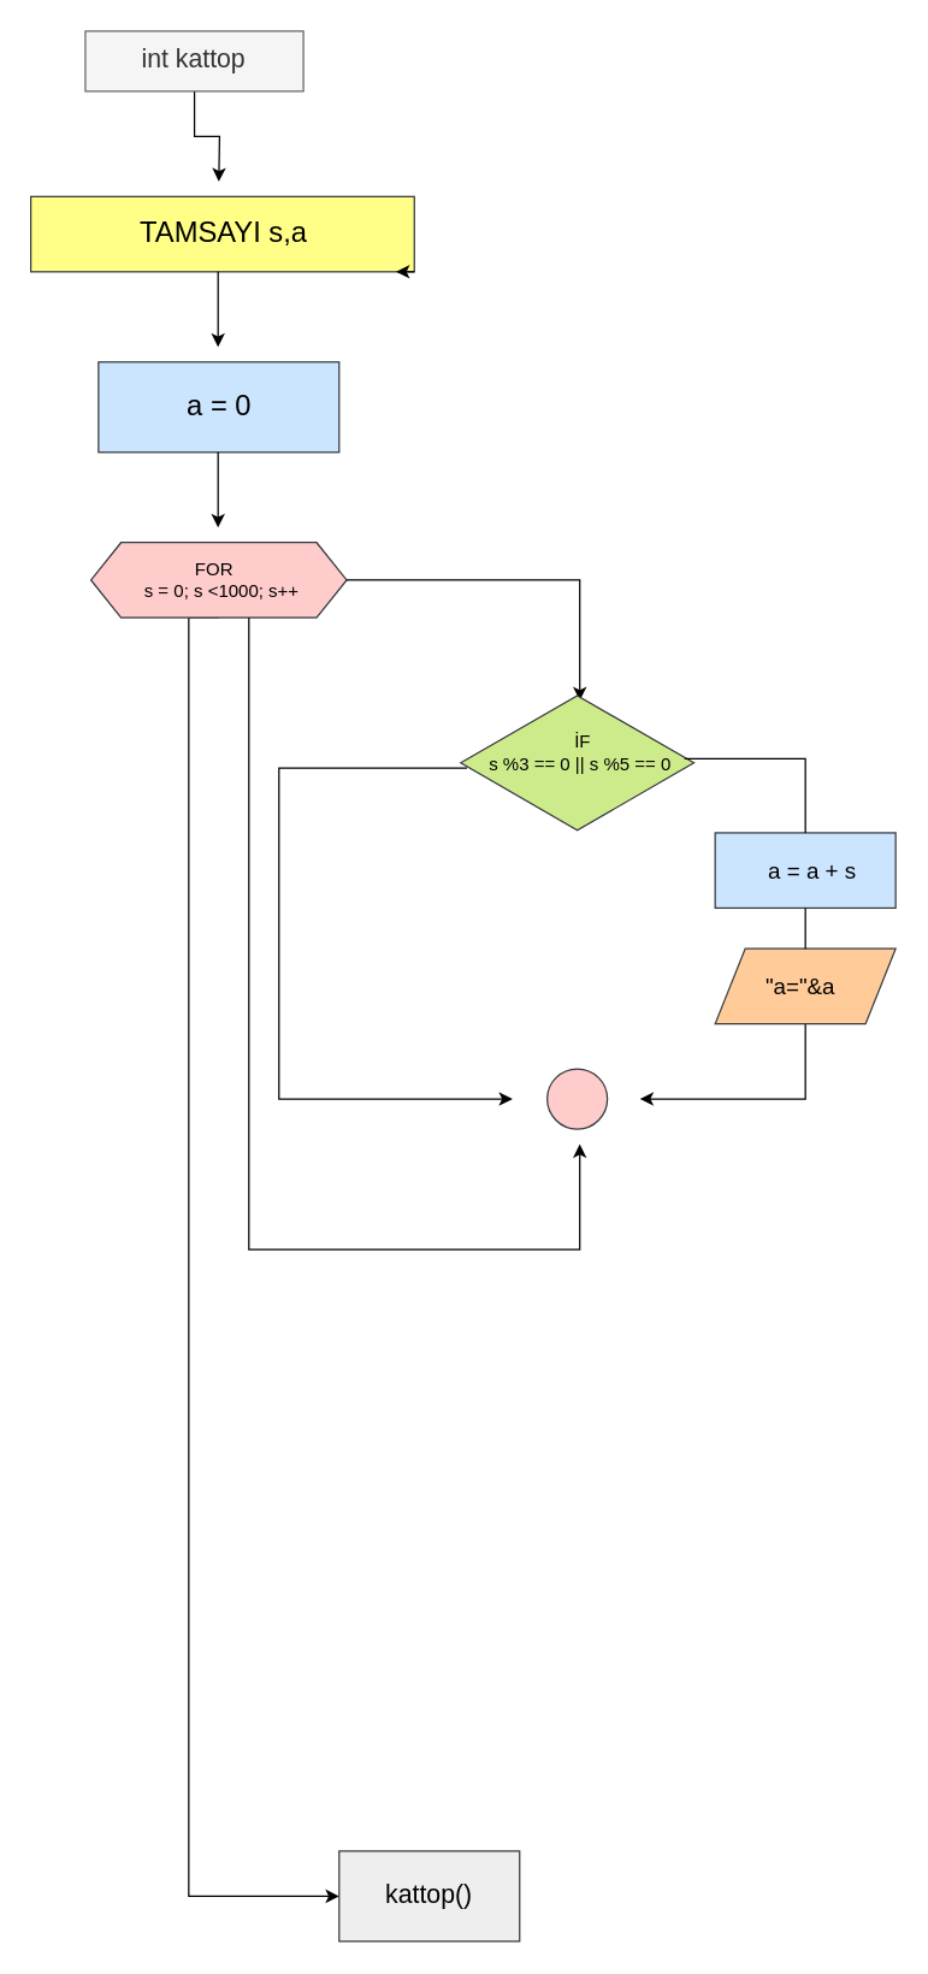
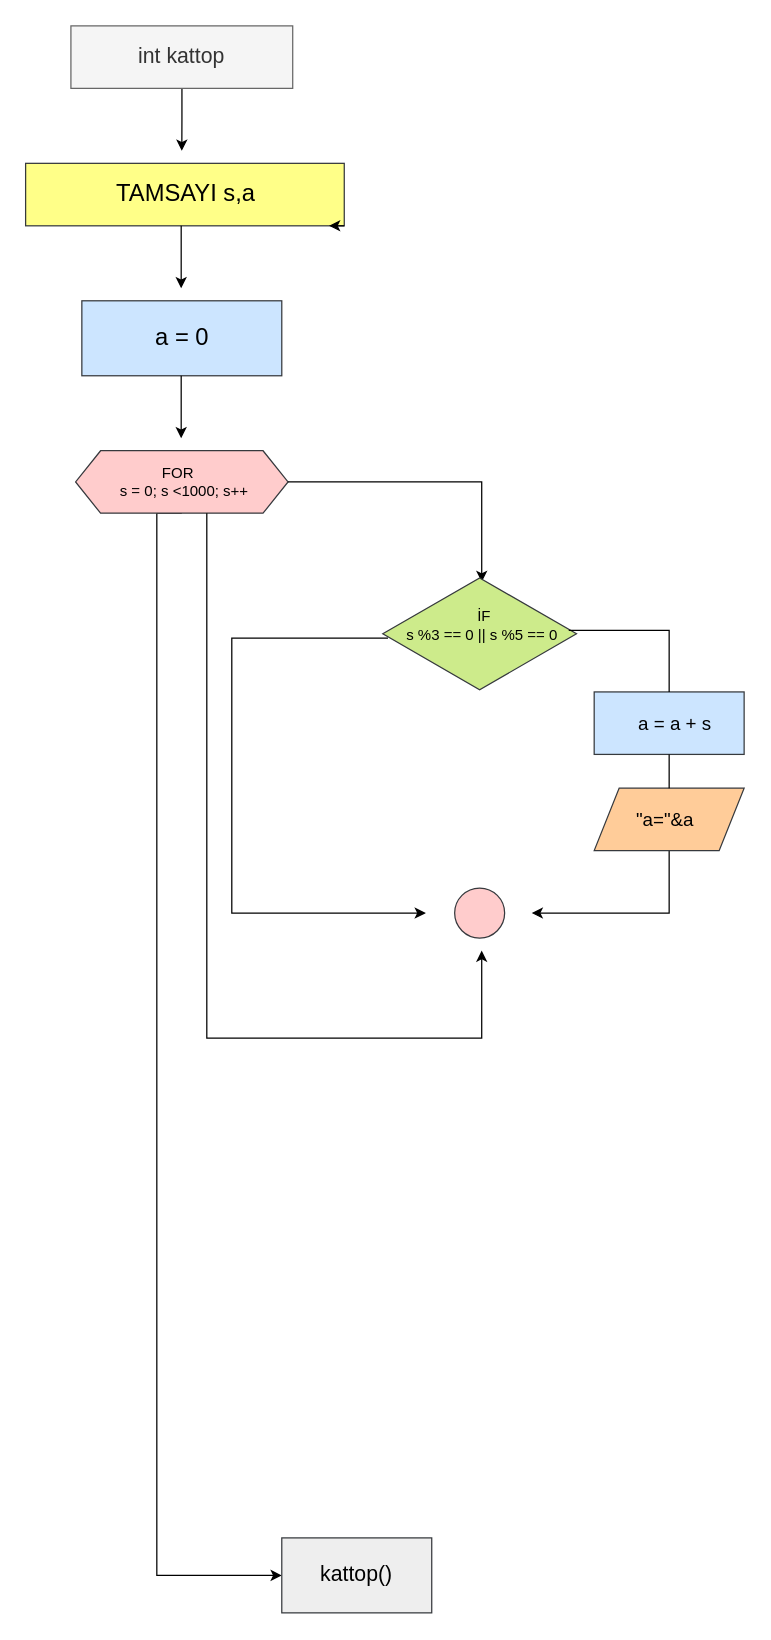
  <mxCell id="0" />
  <mxCell id="1" parent="0" />
  <mxCell id="2" value="" style="rounded=0;whiteSpace=wrap;html=1;fillColor=#ffff88;strokeColor=#36393d;" parent="1" vertex="1"><mxGeometry x="20" y="130" width="255" height="50" as="geometry" /></mxCell>
  <mxCell id="3" value="" style="rounded=0;whiteSpace=wrap;html=1;fillColor=#cce5ff;strokeColor=#36393d;" parent="1" vertex="1"><mxGeometry x="65" y="240" width="160" height="60" as="geometry" /></mxCell>
  <mxCell id="4" style="edgeStyle=orthogonalEdgeStyle;rounded=0;orthogonalLoop=1;jettySize=auto;html=1;exitX=0.5;exitY=1;exitDx=0;exitDy=0;entryX=0;entryY=0.5;entryDx=0;entryDy=0;" parent="1" source="5" target="29" edge="1"><mxGeometry relative="1" as="geometry"><mxPoint x="125" y="1070" as="targetPoint" /><mxPoint x="145" y="440" as="sourcePoint" /><Array as="points"><mxPoint x="125" y="410" /><mxPoint x="125" y="1260" /></Array></mxGeometry></mxCell>
  <mxCell id="5" value="" style="shape=hexagon;perimeter=hexagonPerimeter2;whiteSpace=wrap;html=1;fixedSize=1;fillColor=#ffcccc;strokeColor=#36393d;" parent="1" vertex="1"><mxGeometry x="60" y="360" width="170" height="50" as="geometry" /></mxCell>
  <mxCell id="6" value="" style="edgeStyle=segmentEdgeStyle;endArrow=classic;html=1;rounded=0;" parent="1" edge="1"><mxGeometry width="50" height="50" relative="1" as="geometry"><mxPoint x="230" y="385" as="sourcePoint" /><mxPoint x="385" y="465" as="targetPoint" /><Array as="points"><mxPoint x="385" y="385" /></Array></mxGeometry></mxCell>
  <mxCell id="7" value="" style="html=1;whiteSpace=wrap;aspect=fixed;shape=isoRectangle;fillColor=#cdeb8b;strokeColor=#36393d;" parent="1" vertex="1"><mxGeometry x="305.83" y="460" width="155.02" height="93.01" as="geometry" /></mxCell>
  <mxCell id="8" value="" style="ellipse;whiteSpace=wrap;html=1;aspect=fixed;fillColor=#ffcccc;strokeColor=#36393d;" parent="1" vertex="1"><mxGeometry x="363.34" y="710" width="40" height="40" as="geometry" /></mxCell>
  <mxCell id="9" value="" style="edgeStyle=segmentEdgeStyle;endArrow=classic;html=1;rounded=0;" parent="1" edge="1"><mxGeometry width="50" height="50" relative="1" as="geometry"><mxPoint x="144.5" y="180" as="sourcePoint" /><mxPoint x="144.5" y="230" as="targetPoint" /><Array as="points"><mxPoint x="144.5" y="200" /><mxPoint x="144.5" y="200" /></Array></mxGeometry></mxCell>
  <mxCell id="10" value="" style="edgeStyle=segmentEdgeStyle;endArrow=classic;html=1;rounded=0;" parent="1" edge="1"><mxGeometry width="50" height="50" relative="1" as="geometry"><mxPoint x="144.5" y="300" as="sourcePoint" /><mxPoint x="144.5" y="350" as="targetPoint" /><Array as="points"><mxPoint x="144.5" y="320" /><mxPoint x="144.5" y="320" /></Array></mxGeometry></mxCell>
  <mxCell id="11" value="" style="edgeStyle=segmentEdgeStyle;endArrow=classic;html=1;rounded=0;" parent="1" edge="1"><mxGeometry width="50" height="50" relative="1" as="geometry"><mxPoint x="310" y="510" as="sourcePoint" /><mxPoint x="340.3" y="730" as="targetPoint" /><Array as="points"><mxPoint x="310" y="510" /><mxPoint x="185" y="510" /><mxPoint x="185" y="730" /></Array></mxGeometry></mxCell>
  <mxCell id="12" value="" style="edgeStyle=elbowEdgeStyle;endArrow=classic;html=1;rounded=0;elbow=vertical;" parent="1" edge="1"><mxGeometry width="50" height="50" relative="1" as="geometry"><mxPoint x="165" y="410" as="sourcePoint" /><mxPoint x="385" y="760" as="targetPoint" /><Array as="points"><mxPoint x="275" y="830" /></Array></mxGeometry></mxCell>
  <mxCell id="13" style="edgeStyle=elbowEdgeStyle;rounded=0;orthogonalLoop=1;jettySize=auto;elbow=vertical;html=1;exitX=0.5;exitY=1;exitDx=0;exitDy=0;startArrow=none;" parent="1" source="18" edge="1"><mxGeometry relative="1" as="geometry"><mxPoint x="425" y="730" as="targetPoint" /><Array as="points"><mxPoint x="515" y="730" /></Array></mxGeometry></mxCell>
  <mxCell id="14" value="" style="rounded=0;whiteSpace=wrap;html=1;fillColor=#cce5ff;strokeColor=#36393d;" parent="1" vertex="1"><mxGeometry x="475" y="553.01" width="120" height="50" as="geometry" /></mxCell>
  <mxCell id="15" value="" style="edgeStyle=segmentEdgeStyle;endArrow=none;html=1;rounded=0;exitX=0.96;exitY=0.471;exitDx=0;exitDy=0;exitPerimeter=0;" parent="1" source="7" target="14" edge="1"><mxGeometry width="50" height="50" relative="1" as="geometry"><mxPoint x="437.013" y="497.97" as="sourcePoint" /><mxPoint x="405" y="710" as="targetPoint" /><Array as="points" /></mxGeometry></mxCell>
  <mxCell id="16" style="edgeStyle=elbowEdgeStyle;rounded=0;orthogonalLoop=1;jettySize=auto;elbow=vertical;html=1;exitX=0.5;exitY=1;exitDx=0;exitDy=0;" parent="1" source="14" target="14" edge="1"><mxGeometry relative="1" as="geometry" /></mxCell>
  <mxCell id="17" style="edgeStyle=elbowEdgeStyle;rounded=0;orthogonalLoop=1;jettySize=auto;elbow=vertical;html=1;exitX=0.5;exitY=1;exitDx=0;exitDy=0;" parent="1" source="14" target="14" edge="1"><mxGeometry relative="1" as="geometry" /></mxCell>
  <mxCell id="18" value="" style="shape=parallelogram;perimeter=parallelogramPerimeter;whiteSpace=wrap;html=1;fixedSize=1;fillColor=#ffcc99;strokeColor=#36393d;" parent="1" vertex="1"><mxGeometry x="475" y="630" width="120" height="50" as="geometry" /></mxCell>
  <mxCell id="19" value="" style="edgeStyle=elbowEdgeStyle;rounded=0;orthogonalLoop=1;jettySize=auto;elbow=vertical;html=1;exitX=0.5;exitY=1;exitDx=0;exitDy=0;endArrow=none;" parent="1" source="14" target="18" edge="1"><mxGeometry relative="1" as="geometry"><mxPoint x="425" y="730" as="targetPoint" /><mxPoint x="535" y="603.01" as="sourcePoint" /><Array as="points" /></mxGeometry></mxCell>
  <mxCell id="20" value="TAMSAYI s,a" style="text;html=1;resizable=0;autosize=1;align=center;verticalAlign=middle;points=[];fillColor=none;strokeColor=none;rounded=0;fontSize=19;" parent="1" vertex="1"><mxGeometry x="82.5" y="135" width="130" height="40" as="geometry" /></mxCell>
  <mxCell id="21" value="a = 0" style="text;html=1;resizable=0;autosize=1;align=center;verticalAlign=middle;points=[];fillColor=none;strokeColor=none;rounded=0;fontSize=19;" parent="1" vertex="1"><mxGeometry x="110" y="250" width="70" height="40" as="geometry" /></mxCell>
  <mxCell id="22" value="&amp;nbsp; &amp;nbsp; &amp;nbsp; &amp;nbsp; &amp;nbsp; &amp;nbsp; &amp;nbsp; &amp;nbsp; &amp;nbsp;FOR&amp;nbsp;&lt;br&gt;&amp;nbsp; &amp;nbsp; &amp;nbsp; &amp;nbsp; &amp;nbsp; &amp;nbsp; &amp;nbsp; &amp;nbsp; &amp;nbsp; &amp;nbsp;s = 0; s &amp;lt;1000; s++" style="text;html=1;resizable=0;autosize=1;align=center;verticalAlign=middle;points=[];fillColor=none;strokeColor=none;rounded=0;strokeWidth=6;fontSize=12;" parent="1" vertex="1"><mxGeometry x="20" y="365" width="190" height="40" as="geometry" /></mxCell>
  <mxCell id="23" value="&amp;nbsp; &amp;nbsp; &amp;nbsp; &amp;nbsp; İF&amp;nbsp;&lt;br&gt;&amp;nbsp; &amp;nbsp; &amp;nbsp; s %3 == 0 || s %5 == 0" style="text;html=1;resizable=0;autosize=1;align=center;verticalAlign=middle;points=[];fillColor=none;strokeColor=none;rounded=0;strokeWidth=6;fontSize=12;" parent="1" vertex="1"><mxGeometry x="295" y="480" width="160" height="40" as="geometry" /></mxCell>
  <mxCell id="24" value="&amp;nbsp; &amp;nbsp; &amp;nbsp; &amp;nbsp; &amp;nbsp; &amp;nbsp;&lt;font style=&quot;font-size: 15px;&quot;&gt;a = a + s&lt;/font&gt;" style="text;html=1;resizable=0;autosize=1;align=center;verticalAlign=middle;points=[];fillColor=none;strokeColor=none;rounded=0;strokeWidth=8;fontSize=12;" parent="1" vertex="1"><mxGeometry x="460.85" y="563.01" width="120" height="30" as="geometry" /></mxCell>
  <mxCell id="25" value="&amp;nbsp; &amp;nbsp; &amp;nbsp;&quot;a=&quot;&amp;amp;a" style="text;html=1;resizable=0;autosize=1;align=center;verticalAlign=middle;points=[];fillColor=none;strokeColor=none;rounded=0;strokeWidth=8;fontSize=15;" parent="1" vertex="1"><mxGeometry x="475.85" y="640" width="90" height="30" as="geometry" /></mxCell>
  <mxCell id="26" style="edgeStyle=orthogonalEdgeStyle;rounded=0;orthogonalLoop=1;jettySize=auto;html=1;exitX=1;exitY=1;exitDx=0;exitDy=0;entryX=0.952;entryY=1.006;entryDx=0;entryDy=0;entryPerimeter=0;" parent="1" source="2" target="2" edge="1"><mxGeometry relative="1" as="geometry" /></mxCell>
  <mxCell id="27" style="edgeStyle=orthogonalEdgeStyle;rounded=0;orthogonalLoop=1;jettySize=auto;html=1;fontSize=17;" parent="1" source="28" edge="1"><mxGeometry relative="1" as="geometry"><mxPoint x="145" y="120" as="targetPoint" /></mxGeometry></mxCell>
- <mxCell id="28" value="&lt;font style=&quot;font-size: 17px;&quot;&gt;int kattop&lt;/font&gt;" style="rounded=0;whiteSpace=wrap;html=1;fillColor=#f5f5f5;fontColor=#333333;strokeColor=#666666;" parent="1" vertex="1"><mxGeometry x="56.25" y="20" width="145" height="40" as="geometry" /></mxCell>
+ <mxCell id="28" value="&lt;font style=&quot;font-size: 17px;&quot;&gt;int kattop&lt;/font&gt;" style="rounded=0;whiteSpace=wrap;html=1;fillColor=#f5f5f5;fontColor=#333333;strokeColor=#666666;" parent="1" vertex="1"><mxGeometry x="56.25" y="20" width="177.5" height="50" as="geometry" /></mxCell>
  <mxCell id="29" value="kattop()" style="rounded=0;whiteSpace=wrap;html=1;fontSize=17;fillColor=#eeeeee;strokeColor=#36393d;" parent="1" vertex="1"><mxGeometry x="225" y="1230" width="120" height="60" as="geometry" /></mxCell>
